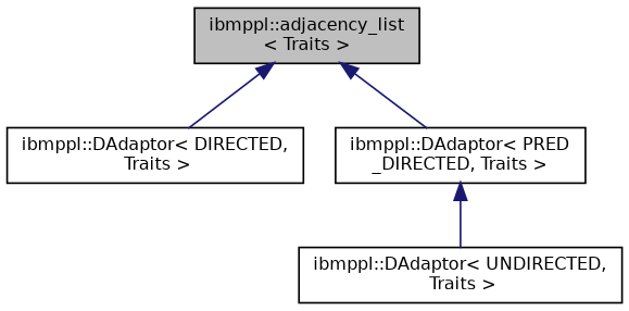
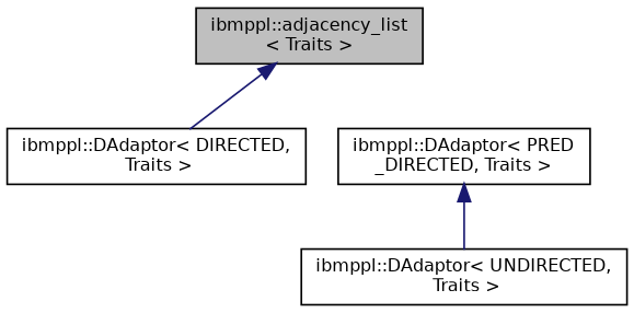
  digraph {
    rankdir=TB
    node [color=black fillcolor=white fontname=Helvetica fontsize=10 shape=record style=filled]
    edge [color=midnightblue dir=back fontname=Helvetica fontsize=10 labelfontname=Helvetica labelfontsize=10 style=solid]
    n1 [fillcolor=grey75 fontcolor=black height=0.2 label="ibmppl::adjacency_list\l\< Traits \>" width=0.4]
    n2 [height=0.2 label="ibmppl::DAdaptor\< DIRECTED,\l Traits \>" width=0.4]
    n3 [height=0.2 label="ibmppl::DAdaptor\< PRED\l_DIRECTED, Traits \>" width=0.4]
    n4 [height=0.2 label="ibmppl::DAdaptor\< UNDIRECTED,\l Traits \>" width=0.4]
    n1 -> n2
-   n1 -> n3
    n3 -> n4
  }
